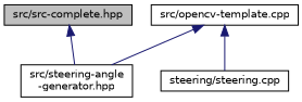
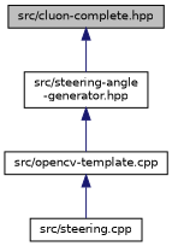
  digraph {
    node [color=black fillcolor=white fontname=Helvetica fontsize=10 shape=record style=filled]
    edge [color=midnightblue dir=back fontname=Helvetica fontsize=10 labelfontname=Helvetica labelfontsize=10 style=solid]
-   n1 [fillcolor=grey75 fontcolor=black height=0.2 label="src/src-complete.hpp" width=0.4]
+   n1 [fillcolor=grey75 fontcolor=black height=0.2 label="src/cluon-complete.hpp" width=0.4]
    n2 [height=0.2 label="src/steering-angle\l-generator.hpp" width=0.4]
    n3 [height=0.2 label="src/opencv-template.cpp" width=0.4]
-   n4 [height=0.2 label="steering/steering.cpp" width=0.4]
+   n4 [height=0.2 label="src/steering.cpp" width=0.4]
    n1 -> n2
-   n3 -> n2
+   n2 -> n3
    n3 -> n4
  }
